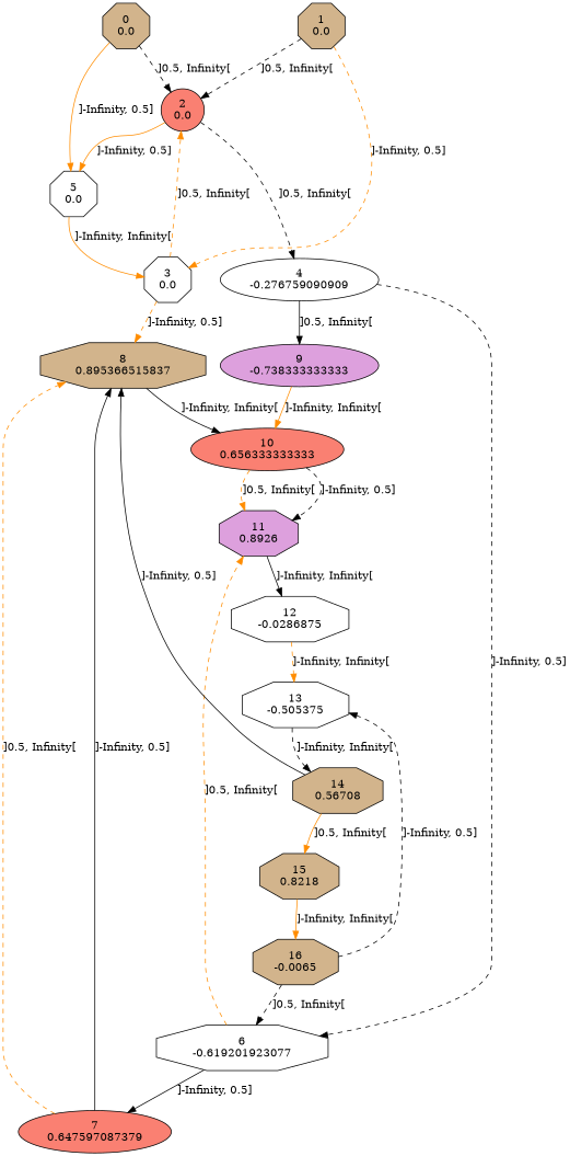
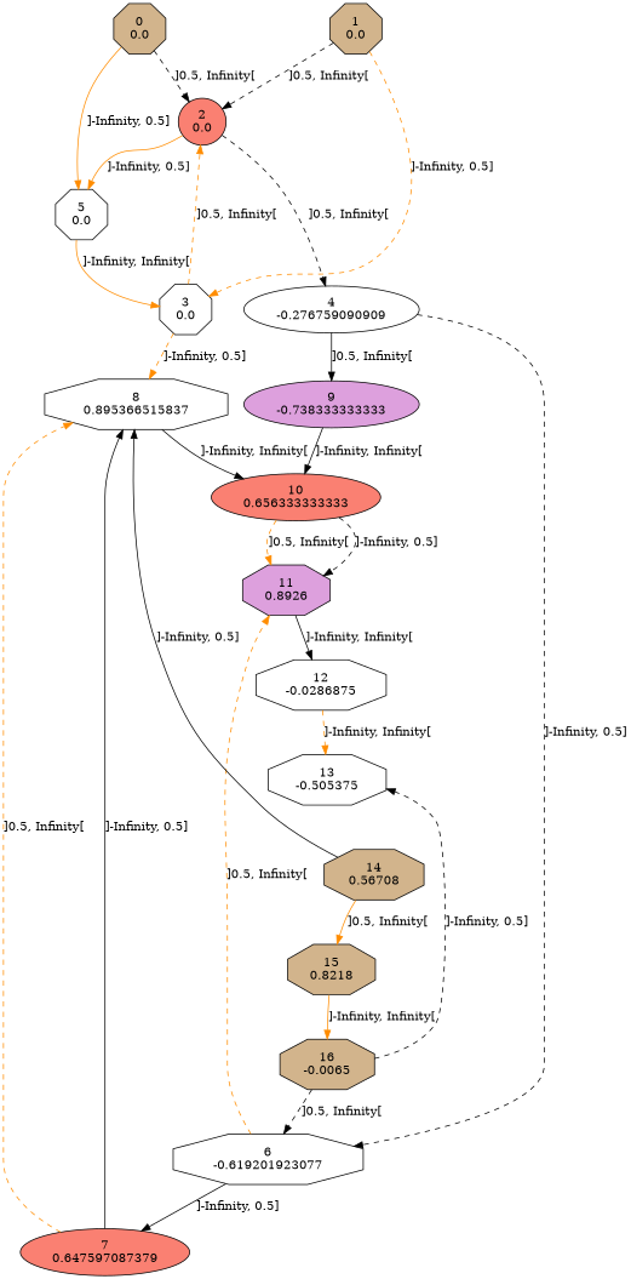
  digraph {
    node [fillcolor=tan shape=octagon style=filled]
    edge [color=black style=dashed]
    n1 [label="0\n0.0"]
    n2 [fillcolor=salmon label="2\n0.0" shape=ellipse]
    n3 [fillcolor=white label="5\n0.0"]
    n4 [label="1\n0.0"]
    n5 [fillcolor=white label="3\n0.0"]
    n6 [fillcolor=white label="4\n-0.276759090909" shape=ellipse]
-   n7 [label="8\n0.895366515837"]
+   n7 [fillcolor=white label="8\n0.895366515837"]
    n8 [fillcolor=white label="6\n-0.619201923077"]
    n9 [fillcolor=plum label="9\n-0.738333333333" shape=ellipse]
    n10 [fillcolor=salmon label="10\n0.656333333333" shape=ellipse]
    n11 [fillcolor=salmon label="7\n0.647597087379" shape=ellipse]
    n12 [fillcolor=plum label="11\n0.8926"]
    n13 [fillcolor=white label="12\n-0.0286875"]
    n14 [fillcolor=white label="13\n-0.505375"]
    n15 [label="14\n0.56708"]
    n16 [label="15\n0.8218"]
    n17 [label="16\n-0.0065"]
    n1 -> n2 [label="]0.5, Infinity["]
    n1 -> n3 [color=darkorange label="]-Infinity, 0.5]" style=solid]
    n2 -> n3 [color=darkorange label="]-Infinity, 0.5]" style=solid]
    n2 -> n6 [label="]0.5, Infinity["]
    n3 -> n5 [color=darkorange label="]-Infinity, Infinity[" style=solid]
    n4 -> n2 [label="]0.5, Infinity["]
    n4 -> n5 [color=darkorange label="]-Infinity, 0.5]"]
    n5 -> n2 [color=darkorange label="]0.5, Infinity["]
    n5 -> n7 [color=darkorange label="]-Infinity, 0.5]"]
    n6 -> n8 [label="]-Infinity, 0.5]"]
    n6 -> n9 [label="]0.5, Infinity[" style=solid]
    n7 -> n10 [label="]-Infinity, Infinity[" style=solid]
    n8 -> n11 [label="]-Infinity, 0.5]" style=solid]
    n8 -> n12 [color=darkorange label="]0.5, Infinity["]
-   n9 -> n10 [color=darkorange label="]-Infinity, Infinity[" style=solid]
+   n9 -> n10 [label="]-Infinity, Infinity[" style=solid]
    n10 -> n12 [label="]-Infinity, 0.5]"]
    n10 -> n12 [color=darkorange label="]0.5, Infinity["]
    n11 -> n7 [label="]-Infinity, 0.5]" style=solid]
    n11 -> n7 [color=darkorange label="]0.5, Infinity["]
    n12 -> n13 [label="]-Infinity, Infinity[" style=solid]
    n13 -> n14 [color=darkorange label="]-Infinity, Infinity["]
-   n14 -> n15 [label="]-Infinity, Infinity["]
    n15 -> n7 [label="]-Infinity, 0.5]" style=solid]
    n15 -> n16 [color=darkorange label="]0.5, Infinity[" style=solid]
    n16 -> n17 [color=darkorange label="]-Infinity, Infinity[" style=solid]
    n17 -> n8 [label="]0.5, Infinity["]
    n17 -> n14 [label="]-Infinity, 0.5]"]
  }
